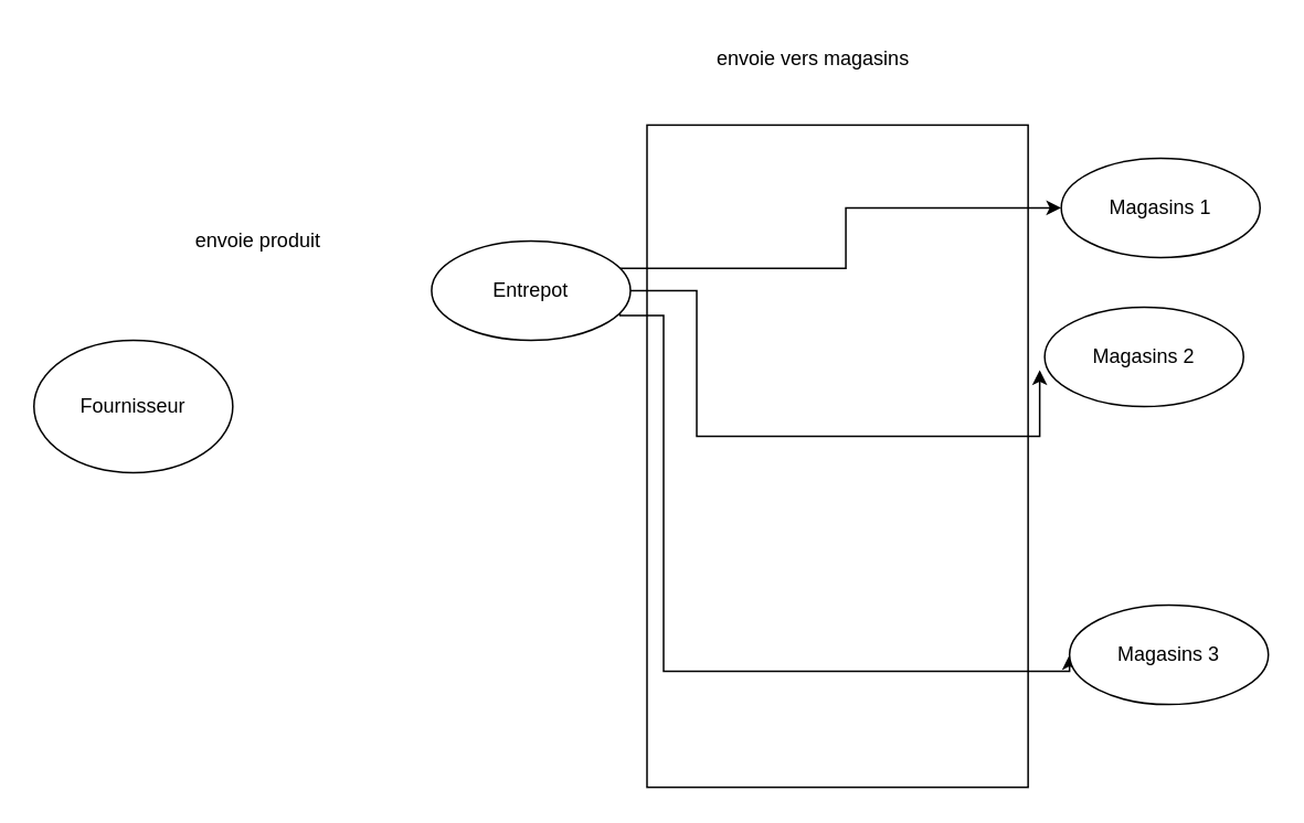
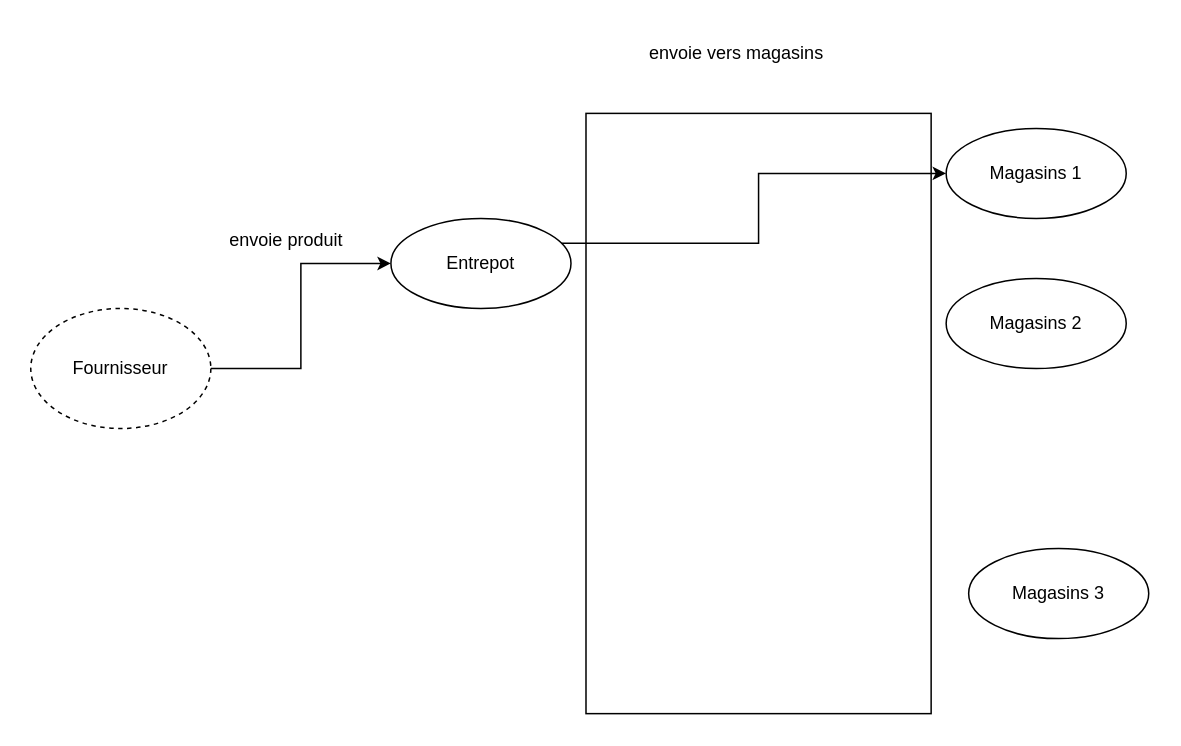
  <mxCell id="0" />
  <mxCell id="1" parent="0" />
  <mxCell id="2" value="" style="rounded=0;whiteSpace=wrap;html=1;" vertex="1" parent="1"><mxGeometry x="390" y="75" width="230" height="400" as="geometry" /></mxCell>
- <mxCell id="4" value="Fournisseur" style="ellipse;whiteSpace=wrap;html=1;" vertex="1" parent="1"><mxGeometry x="20" y="205" width="120" height="80" as="geometry" /></mxCell>
+ <mxCell id="3" style="edgeStyle=orthogonalEdgeStyle;rounded=0;orthogonalLoop=1;jettySize=auto;html=1;entryX=0;entryY=0.5;entryDx=0;entryDy=0;" edge="1" parent="1" source="4" target="7"><mxGeometry relative="1" as="geometry" /></mxCell>
+ <mxCell id="4" value="Fournisseur" style="ellipse;whiteSpace=wrap;html=1;dashed=1;" vertex="1" parent="1"><mxGeometry x="20" y="205" width="120" height="80" as="geometry" /></mxCell>
  <mxCell id="5" style="edgeStyle=orthogonalEdgeStyle;rounded=0;orthogonalLoop=1;jettySize=auto;html=1;exitX=1;exitY=0.25;exitDx=0;exitDy=0;" edge="1" parent="1" source="7" target="9"><mxGeometry relative="1" as="geometry" /></mxCell>
- <mxCell id="6" style="edgeStyle=orthogonalEdgeStyle;rounded=0;orthogonalLoop=1;jettySize=auto;html=1;exitX=1;exitY=0.75;exitDx=0;exitDy=0;entryX=0;entryY=0.5;entryDx=0;entryDy=0;" edge="1" parent="1" source="7" target="11"><mxGeometry relative="1" as="geometry"><Array as="points"><mxPoint x="400" y="190" /><mxPoint x="400" y="405" /></Array></mxGeometry></mxCell>
  <mxCell id="7" value="&lt;div&gt;Entrepot&lt;/div&gt;" style="ellipse;whiteSpace=wrap;html=1;" vertex="1" parent="1"><mxGeometry x="260" y="145" width="120" height="60" as="geometry" /></mxCell>
- <mxCell id="8" value="envoie produit" style="text;html=1;align=center;verticalAlign=middle;resizable=0;points=[];autosize=1;strokeColor=none;fillColor=none;" vertex="1" parent="1"><mxGeometry x="105" y="130" width="100" height="30" as="geometry" /></mxCell>
- <mxCell id="9" value="Magasins 1" style="ellipse;whiteSpace=wrap;html=1;" vertex="1" parent="1"><mxGeometry x="640" y="95" width="120" height="60" as="geometry" /></mxCell>
+ <mxCell id="8" value="envoie produit" style="text;html=1;align=center;verticalAlign=middle;resizable=0;points=[];autosize=1;strokeColor=none;fillColor=none;" vertex="1" parent="1"><mxGeometry x="140" y="145" width="100" height="30" as="geometry" /></mxCell>
+ <mxCell id="9" value="Magasins 1" style="ellipse;whiteSpace=wrap;html=1;" vertex="1" parent="1"><mxGeometry x="630" y="85" width="120" height="60" as="geometry" /></mxCell>
  <mxCell id="10" value="Magasins 2" style="ellipse;whiteSpace=wrap;html=1;" vertex="1" parent="1"><mxGeometry x="630" y="185" width="120" height="60" as="geometry" /></mxCell>
  <mxCell id="11" value="&lt;div&gt;Magasins 3&lt;/div&gt;" style="ellipse;whiteSpace=wrap;html=1;" vertex="1" parent="1"><mxGeometry x="645" y="365" width="120" height="60" as="geometry" /></mxCell>
- <mxCell id="12" style="edgeStyle=orthogonalEdgeStyle;rounded=0;orthogonalLoop=1;jettySize=auto;html=1;exitX=1;exitY=0.5;exitDx=0;exitDy=0;entryX=-0.025;entryY=0.633;entryDx=0;entryDy=0;entryPerimeter=0;" edge="1" parent="1" source="7" target="10"><mxGeometry relative="1" as="geometry"><Array as="points"><mxPoint x="420" y="175" /><mxPoint x="420" y="263" /></Array></mxGeometry></mxCell>
  <mxCell id="13" value="envoie vers magasins" style="text;html=1;align=center;verticalAlign=middle;resizable=0;points=[];autosize=1;strokeColor=none;fillColor=none;" vertex="1" parent="1"><mxGeometry x="420" y="20" width="140" height="30" as="geometry" /></mxCell>
